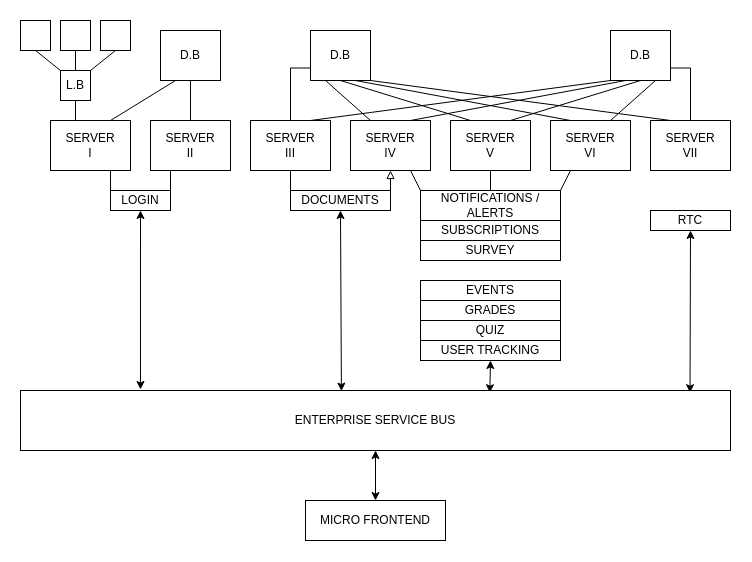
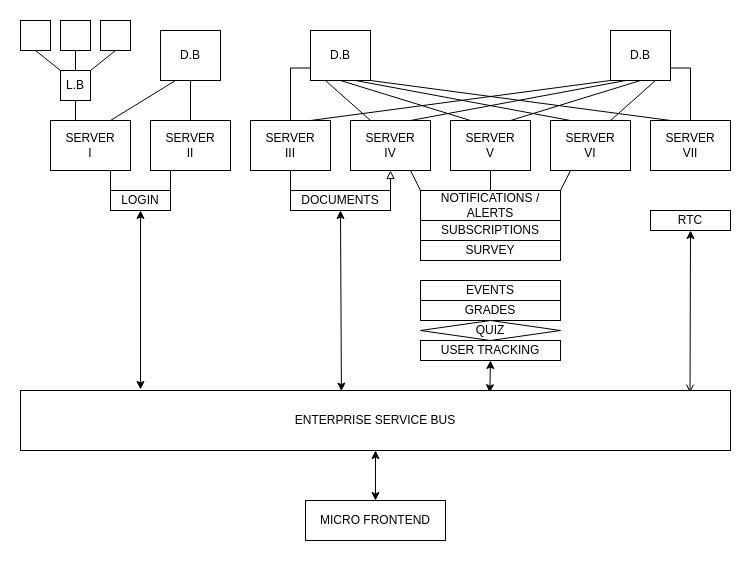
  <mxCell id="0" />
  <mxCell id="1" parent="0" />
  <mxCell id="2" style="edgeStyle=orthogonalEdgeStyle;rounded=0;orthogonalLoop=1;jettySize=auto;html=1;exitX=0.25;exitY=0;exitDx=0;exitDy=0;entryX=0.5;entryY=1;entryDx=0;entryDy=0;endArrow=none;endFill=0;" edge="1" parent="1" source="4" target="25"><mxGeometry relative="1" as="geometry" /></mxCell>
  <mxCell id="3" style="rounded=0;orthogonalLoop=1;jettySize=auto;html=1;exitX=0.75;exitY=0;exitDx=0;exitDy=0;entryX=0.25;entryY=1;entryDx=0;entryDy=0;endArrow=none;endFill=0;" edge="1" parent="1" source="4" target="29"><mxGeometry relative="1" as="geometry" /></mxCell>
  <mxCell id="4" value="SERVER&lt;br&gt;I" style="rounded=0;whiteSpace=wrap;html=1;" vertex="1" parent="1"><mxGeometry x="50" y="120" width="80" height="50" as="geometry" /></mxCell>
  <mxCell id="5" style="rounded=0;orthogonalLoop=1;jettySize=auto;html=1;exitX=0.5;exitY=0;exitDx=0;exitDy=0;endArrow=none;endFill=0;" edge="1" parent="1" source="6" target="29"><mxGeometry relative="1" as="geometry" /></mxCell>
  <mxCell id="6" value="SERVER&lt;br&gt;II" style="rounded=0;whiteSpace=wrap;html=1;" vertex="1" parent="1"><mxGeometry x="150" y="120" width="80" height="50" as="geometry" /></mxCell>
  <mxCell id="7" style="edgeStyle=orthogonalEdgeStyle;rounded=0;orthogonalLoop=1;jettySize=auto;html=1;exitX=0.5;exitY=0;exitDx=0;exitDy=0;entryX=0;entryY=0.75;entryDx=0;entryDy=0;endArrow=none;endFill=0;" edge="1" parent="1" source="9" target="30"><mxGeometry relative="1" as="geometry" /></mxCell>
  <mxCell id="8" style="rounded=0;orthogonalLoop=1;jettySize=auto;html=1;exitX=0.75;exitY=0;exitDx=0;exitDy=0;entryX=0;entryY=1;entryDx=0;entryDy=0;endArrow=none;endFill=0;" edge="1" parent="1" source="9" target="31"><mxGeometry relative="1" as="geometry" /></mxCell>
  <mxCell id="9" value="SERVER&lt;br&gt;III" style="rounded=0;whiteSpace=wrap;html=1;" vertex="1" parent="1"><mxGeometry x="250" y="120" width="80" height="50" as="geometry" /></mxCell>
  <mxCell id="10" style="rounded=0;orthogonalLoop=1;jettySize=auto;html=1;exitX=0.75;exitY=0;exitDx=0;exitDy=0;entryX=0.25;entryY=1;entryDx=0;entryDy=0;endArrow=none;endFill=0;" edge="1" parent="1" source="12" target="31"><mxGeometry relative="1" as="geometry" /></mxCell>
  <mxCell id="11" style="rounded=0;orthogonalLoop=1;jettySize=auto;html=1;exitX=0.25;exitY=0;exitDx=0;exitDy=0;entryX=0.25;entryY=1;entryDx=0;entryDy=0;endArrow=none;endFill=0;" edge="1" parent="1" source="12" target="30"><mxGeometry relative="1" as="geometry" /></mxCell>
  <mxCell id="12" value="SERVER&lt;br&gt;IV" style="rounded=0;whiteSpace=wrap;html=1;" vertex="1" parent="1"><mxGeometry x="350" y="120" width="80" height="50" as="geometry" /></mxCell>
  <mxCell id="13" style="rounded=0;orthogonalLoop=1;jettySize=auto;html=1;exitX=0.75;exitY=0;exitDx=0;exitDy=0;entryX=0.5;entryY=1;entryDx=0;entryDy=0;endArrow=none;endFill=0;" edge="1" parent="1" source="15" target="31"><mxGeometry relative="1" as="geometry" /></mxCell>
  <mxCell id="14" style="rounded=0;orthogonalLoop=1;jettySize=auto;html=1;exitX=0.25;exitY=0;exitDx=0;exitDy=0;entryX=0.5;entryY=1;entryDx=0;entryDy=0;endArrow=none;endFill=0;" edge="1" parent="1" source="15" target="30"><mxGeometry relative="1" as="geometry" /></mxCell>
  <mxCell id="15" value="SERVER&lt;br&gt;V" style="rounded=0;whiteSpace=wrap;html=1;" vertex="1" parent="1"><mxGeometry x="450" y="120" width="80" height="50" as="geometry" /></mxCell>
  <mxCell id="16" style="rounded=0;orthogonalLoop=1;jettySize=auto;html=1;exitX=0.75;exitY=0;exitDx=0;exitDy=0;entryX=0.75;entryY=1;entryDx=0;entryDy=0;endArrow=none;endFill=0;" edge="1" parent="1" source="18" target="31"><mxGeometry relative="1" as="geometry" /></mxCell>
  <mxCell id="17" style="rounded=0;orthogonalLoop=1;jettySize=auto;html=1;exitX=0.25;exitY=0;exitDx=0;exitDy=0;entryX=0.75;entryY=1;entryDx=0;entryDy=0;endArrow=none;endFill=0;" edge="1" parent="1" source="18" target="30"><mxGeometry relative="1" as="geometry" /></mxCell>
  <mxCell id="18" value="SERVER&lt;br&gt;VI" style="rounded=0;whiteSpace=wrap;html=1;" vertex="1" parent="1"><mxGeometry x="550" y="120" width="80" height="50" as="geometry" /></mxCell>
  <mxCell id="19" style="rounded=0;orthogonalLoop=1;jettySize=auto;html=1;exitX=0.5;exitY=0;exitDx=0;exitDy=0;entryX=1;entryY=0.75;entryDx=0;entryDy=0;edgeStyle=orthogonalEdgeStyle;endArrow=none;endFill=0;" edge="1" parent="1" source="21" target="31"><mxGeometry relative="1" as="geometry" /></mxCell>
  <mxCell id="20" style="rounded=0;orthogonalLoop=1;jettySize=auto;html=1;exitX=0.25;exitY=0;exitDx=0;exitDy=0;entryX=1;entryY=1;entryDx=0;entryDy=0;endArrow=none;endFill=0;" edge="1" parent="1" source="21" target="30"><mxGeometry relative="1" as="geometry" /></mxCell>
  <mxCell id="21" value="SERVER&lt;br&gt;VII" style="rounded=0;whiteSpace=wrap;html=1;" vertex="1" parent="1"><mxGeometry x="650" y="120" width="80" height="50" as="geometry" /></mxCell>
  <mxCell id="22" style="edgeStyle=orthogonalEdgeStyle;rounded=0;orthogonalLoop=1;jettySize=auto;html=1;exitX=0.5;exitY=0;exitDx=0;exitDy=0;entryX=0.5;entryY=1;entryDx=0;entryDy=0;endArrow=none;endFill=0;" edge="1" parent="1" source="25" target="26"><mxGeometry relative="1" as="geometry" /></mxCell>
  <mxCell id="23" style="rounded=0;orthogonalLoop=1;jettySize=auto;html=1;exitX=1;exitY=0;exitDx=0;exitDy=0;entryX=0.5;entryY=1;entryDx=0;entryDy=0;endArrow=none;endFill=0;" edge="1" parent="1" source="25" target="28"><mxGeometry relative="1" as="geometry" /></mxCell>
  <mxCell id="24" style="rounded=0;orthogonalLoop=1;jettySize=auto;html=1;exitX=0;exitY=0;exitDx=0;exitDy=0;entryX=0.5;entryY=1;entryDx=0;entryDy=0;endArrow=none;endFill=0;" edge="1" parent="1" source="25" target="27"><mxGeometry relative="1" as="geometry" /></mxCell>
  <mxCell id="25" value="L.B" style="rounded=0;whiteSpace=wrap;html=1;" vertex="1" parent="1"><mxGeometry x="60" y="70" width="30" height="30" as="geometry" /></mxCell>
  <mxCell id="26" value="" style="rounded=0;whiteSpace=wrap;html=1;" vertex="1" parent="1"><mxGeometry x="60" y="20" width="30" height="30" as="geometry" /></mxCell>
  <mxCell id="27" value="" style="rounded=0;whiteSpace=wrap;html=1;" vertex="1" parent="1"><mxGeometry x="20" y="20" width="30" height="30" as="geometry" /></mxCell>
  <mxCell id="28" value="" style="rounded=0;whiteSpace=wrap;html=1;" vertex="1" parent="1"><mxGeometry x="100" y="20" width="30" height="30" as="geometry" /></mxCell>
  <mxCell id="29" value="D.B" style="rounded=0;whiteSpace=wrap;html=1;" vertex="1" parent="1"><mxGeometry x="160" y="30" width="60" height="50" as="geometry" /></mxCell>
  <mxCell id="30" value="D.B" style="rounded=0;whiteSpace=wrap;html=1;" vertex="1" parent="1"><mxGeometry x="310" y="30" width="60" height="50" as="geometry" /></mxCell>
  <mxCell id="31" value="D.B" style="rounded=0;whiteSpace=wrap;html=1;" vertex="1" parent="1"><mxGeometry x="610" y="30" width="60" height="50" as="geometry" /></mxCell>
  <mxCell id="32" style="edgeStyle=none;rounded=0;orthogonalLoop=1;jettySize=auto;html=1;exitX=0;exitY=0;exitDx=0;exitDy=0;entryX=0.75;entryY=1;entryDx=0;entryDy=0;endArrow=none;endFill=0;" edge="1" parent="1" source="35" target="4"><mxGeometry relative="1" as="geometry" /></mxCell>
  <mxCell id="33" style="edgeStyle=none;rounded=0;orthogonalLoop=1;jettySize=auto;html=1;exitX=1;exitY=0;exitDx=0;exitDy=0;entryX=0.25;entryY=1;entryDx=0;entryDy=0;endArrow=none;endFill=0;" edge="1" parent="1" source="35" target="6"><mxGeometry relative="1" as="geometry" /></mxCell>
  <mxCell id="34" style="edgeStyle=none;rounded=0;orthogonalLoop=1;jettySize=auto;html=1;exitX=0.5;exitY=1;exitDx=0;exitDy=0;entryX=0.169;entryY=-0.017;entryDx=0;entryDy=0;entryPerimeter=0;startArrow=classic;startFill=1;endArrow=classic;endFill=1;" edge="1" parent="1" source="35" target="53"><mxGeometry relative="1" as="geometry" /></mxCell>
  <mxCell id="35" value="LOGIN" style="rounded=0;whiteSpace=wrap;html=1;" vertex="1" parent="1"><mxGeometry x="110" y="190" width="60" height="20" as="geometry" /></mxCell>
  <mxCell id="36" style="edgeStyle=none;rounded=0;orthogonalLoop=1;jettySize=auto;html=1;exitX=0;exitY=0;exitDx=0;exitDy=0;entryX=0.5;entryY=1;entryDx=0;entryDy=0;endArrow=none;endFill=0;" edge="1" parent="1" source="39" target="9"><mxGeometry relative="1" as="geometry" /></mxCell>
  <mxCell id="37" style="edgeStyle=none;rounded=0;orthogonalLoop=1;jettySize=auto;html=1;exitX=1;exitY=0;exitDx=0;exitDy=0;entryX=0.5;entryY=1;entryDx=0;entryDy=0;endArrow=block;endFill=0;" edge="1" parent="1" source="39" target="12"><mxGeometry relative="1" as="geometry" /></mxCell>
  <mxCell id="38" style="edgeStyle=none;rounded=0;orthogonalLoop=1;jettySize=auto;html=1;exitX=0.5;exitY=1;exitDx=0;exitDy=0;entryX=0.452;entryY=0.01;entryDx=0;entryDy=0;entryPerimeter=0;startArrow=classic;startFill=1;endArrow=classic;endFill=1;" edge="1" parent="1" source="39" target="53"><mxGeometry relative="1" as="geometry" /></mxCell>
  <mxCell id="39" value="DOCUMENTS" style="rounded=0;whiteSpace=wrap;html=1;" vertex="1" parent="1"><mxGeometry x="290" y="190" width="100" height="20" as="geometry" /></mxCell>
  <mxCell id="40" style="edgeStyle=none;rounded=0;orthogonalLoop=1;jettySize=auto;html=1;exitX=1;exitY=0;exitDx=0;exitDy=0;endArrow=none;endFill=0;" edge="1" parent="1" source="43"><mxGeometry relative="1" as="geometry"><mxPoint x="570" y="170" as="targetPoint" /></mxGeometry></mxCell>
  <mxCell id="41" style="edgeStyle=none;rounded=0;orthogonalLoop=1;jettySize=auto;html=1;exitX=0.5;exitY=0;exitDx=0;exitDy=0;entryX=0.5;entryY=1;entryDx=0;entryDy=0;endArrow=none;endFill=0;" edge="1" parent="1" source="43" target="15"><mxGeometry relative="1" as="geometry" /></mxCell>
  <mxCell id="42" style="edgeStyle=none;rounded=0;orthogonalLoop=1;jettySize=auto;html=1;exitX=0;exitY=0;exitDx=0;exitDy=0;entryX=0.75;entryY=1;entryDx=0;entryDy=0;endArrow=none;endFill=0;" edge="1" parent="1" source="43" target="12"><mxGeometry relative="1" as="geometry" /></mxCell>
  <mxCell id="43" value="NOTIFICATIONS /&lt;br&gt;ALERTS" style="rounded=0;whiteSpace=wrap;html=1;" vertex="1" parent="1"><mxGeometry x="420" y="190" width="140" height="30" as="geometry" /></mxCell>
  <mxCell id="44" value="SUBSCRIPTIONS" style="rounded=0;whiteSpace=wrap;html=1;" vertex="1" parent="1"><mxGeometry x="420" y="220" width="140" height="20" as="geometry" /></mxCell>
  <mxCell id="45" value="SURVEY" style="rounded=0;whiteSpace=wrap;html=1;" vertex="1" parent="1"><mxGeometry x="420" y="240" width="140" height="20" as="geometry" /></mxCell>
  <mxCell id="46" value="EVENTS" style="rounded=0;whiteSpace=wrap;html=1;" vertex="1" parent="1"><mxGeometry x="420" y="280" width="140" height="20" as="geometry" /></mxCell>
  <mxCell id="47" value="GRADES" style="rounded=0;whiteSpace=wrap;html=1;" vertex="1" parent="1"><mxGeometry x="420" y="300" width="140" height="20" as="geometry" /></mxCell>
- <mxCell id="48" value="QUIZ" style="rounded=0;whiteSpace=wrap;html=1;" vertex="1" parent="1"><mxGeometry x="420" y="320" width="140" height="20" as="geometry" /></mxCell>
+ <mxCell id="48" value="QUIZ" style="rhombus;whiteSpace=wrap;html=1;" vertex="1" parent="1"><mxGeometry x="420" y="320" width="140" height="20" as="geometry" /></mxCell>
  <mxCell id="49" style="edgeStyle=none;rounded=0;orthogonalLoop=1;jettySize=auto;html=1;exitX=0.5;exitY=1;exitDx=0;exitDy=0;entryX=0.661;entryY=0.037;entryDx=0;entryDy=0;entryPerimeter=0;startArrow=classic;startFill=1;endArrow=classic;endFill=1;" edge="1" parent="1" source="50" target="53"><mxGeometry relative="1" as="geometry" /></mxCell>
  <mxCell id="50" value="USER TRACKING" style="rounded=0;whiteSpace=wrap;html=1;" vertex="1" parent="1"><mxGeometry x="420" y="340" width="140" height="20" as="geometry" /></mxCell>
- <mxCell id="51" style="edgeStyle=none;rounded=0;orthogonalLoop=1;jettySize=auto;html=1;exitX=0.5;exitY=1;exitDx=0;exitDy=0;entryX=0.943;entryY=0.037;entryDx=0;entryDy=0;entryPerimeter=0;startArrow=classic;startFill=1;endArrow=classic;endFill=1;" edge="1" parent="1" source="52" target="53"><mxGeometry relative="1" as="geometry" /></mxCell>
+ <mxCell id="51" style="edgeStyle=none;rounded=0;orthogonalLoop=1;jettySize=auto;html=1;exitX=0.5;exitY=1;exitDx=0;exitDy=0;entryX=0.943;entryY=0.037;entryDx=0;entryDy=0;entryPerimeter=0;startArrow=classic;startFill=1;endArrow=open;endFill=1;" edge="1" parent="1" source="52" target="53"><mxGeometry relative="1" as="geometry" /></mxCell>
  <mxCell id="52" value="RTC" style="rounded=0;whiteSpace=wrap;html=1;" vertex="1" parent="1"><mxGeometry x="650" y="210" width="80" height="20" as="geometry" /></mxCell>
  <mxCell id="53" value="ENTERPRISE SERVICE BUS" style="rounded=0;whiteSpace=wrap;html=1;" vertex="1" parent="1"><mxGeometry x="20" y="390" width="710" height="60" as="geometry" /></mxCell>
  <mxCell id="54" style="edgeStyle=none;rounded=0;orthogonalLoop=1;jettySize=auto;html=1;exitX=0.5;exitY=0;exitDx=0;exitDy=0;entryX=0.5;entryY=1;entryDx=0;entryDy=0;startArrow=classic;startFill=1;endArrow=classic;endFill=1;" edge="1" parent="1" source="55" target="53"><mxGeometry relative="1" as="geometry" /></mxCell>
  <mxCell id="55" value="MICRO FRONTEND" style="rounded=0;whiteSpace=wrap;html=1;" vertex="1" parent="1"><mxGeometry x="305" y="500" width="140" height="40" as="geometry" /></mxCell>
